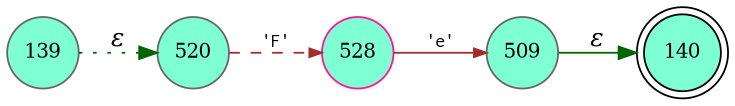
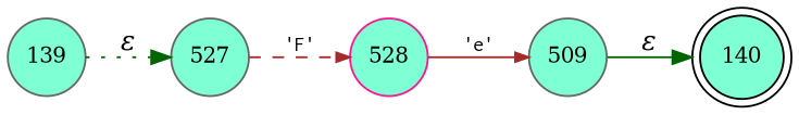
  digraph {
    rankdir=LR
    node [color=gray40 fillcolor=aquamarine fixedsize=true fontsize=11 shape=circle style=filled peripheries=1]
    edge [color=brown fontname=Courier style=solid]
    n1 [color=black label=140 shape=doublecircle width=.6 peripheries=""]
    n2 [color=deeppink label=528 width=.55]
    n3 [label=509 width=.55]
    n4 [label=139 width=.55]
-   n5 [label=520 width=.55]
+   n5 [label=527 width=.55]
    n2 -> n3 [arrowhead=normal arrowsize=.7 fontsize=11 label="'e'"]
    n3 -> n1 [color=darkgreen fontname="Times-Italic" label="&epsilon;"]
    n4 -> n5 [color=darkgreen fontname="Times-Italic" label="&epsilon;" style=dotted]
    n5 -> n2 [arrowhead=normal arrowsize=.7 fontsize=11 label="'F'" style=dashed]
  }
